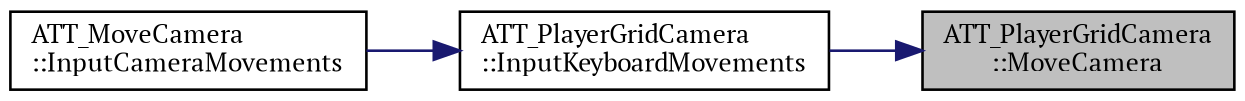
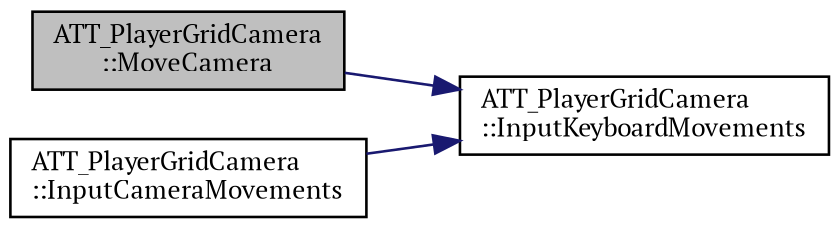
  digraph {
    fontname="PT Serif"
    rankdir=RL
    node [color=black fillcolor=white fontname="PT Serif" fontsize=10 shape=record style=filled]
    edge [color=midnightblue dir=back fontname="PT Serif" fontsize=10 labelfontname=Helvetica labelfontsize=10 style=solid]
    n1 [fillcolor=grey75 fontcolor=black height=0.2 label="ATT_PlayerGridCamera\l::MoveCamera" width=0.4]
    n2 [height=0.2 label="ATT_PlayerGridCamera\l::InputKeyboardMovements" width=0.4]
-   n3 [height=0.2 label="ATT_MoveCamera\l::InputCameraMovements" width=0.4]
-   n1 -> n2
+   n3 [height=0.2 label="ATT_PlayerGridCamera\l::InputCameraMovements" width=0.4]
+   n2 -> n1
    n2 -> n3
  }
